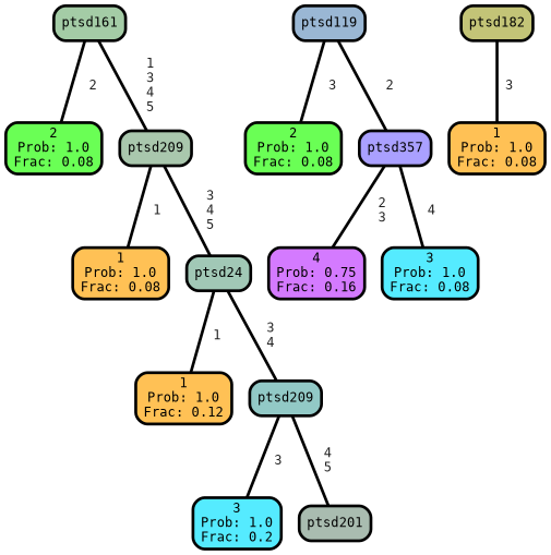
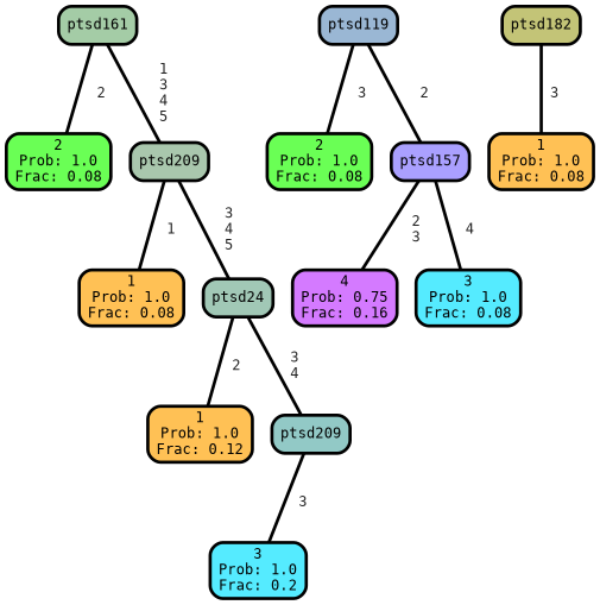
  graph {
    fontname="DejaVu Sans Mono"
    ranksep="0 equally"
    splines=straight
    node [color=black fillcolor="#ffc155" fontcolor=black fontname="DejaVu Sans Mono" penwidth=3 shape=box style="filled, rounded"]
    edge [color=black fontcolor=grey14 fontname="DejaVu Sans Mono" fontweight=bold penwidth=3]
    n1 [fillcolor="#6aff55" label="2\nProb: 1.0\nFrac: 0.08"]
    n2 [fillcolor="#a4cca6" label=ptsd161]
    n3 [fillcolor="#a9c7ad" label=ptsd209]
    n4 [label="1\nProb: 1.0\nFrac: 0.08"]
    n5 [fillcolor="#a1c8b6" label=ptsd24]
    n6 [label="1\nProb: 1.0\nFrac: 0.12"]
    n7 [fillcolor="#92c9c6" label=ptsd209]
    n8 [fillcolor="#55ebff" label="3\nProb: 1.0\nFrac: 0.2"]
-   n9 [fillcolor="#a9bcb0" label=ptsd201]
    n10 [fillcolor="#6aff55" label="2\nProb: 1.0\nFrac: 0.08"]
    n11 [fillcolor="#9ab7d4" label=ptsd119]
-   n12 [fillcolor="#aaa0ff" label=ptsd357]
+   n12 [fillcolor="#aaa0ff" label=ptsd157]
    n13 [fillcolor="#d47aff" label="4\nProb: 0.75\nFrac: 0.16"]
    n14 [fillcolor="#55ebff" label="3\nProb: 1.0\nFrac: 0.08"]
    n15 [fillcolor="#c3c477" label=ptsd182]
    n16 [label="1\nProb: 1.0\nFrac: 0.08"]
    subgraph sub_1 {
      rank=same
    }
    n2 -- n1 [label=" 2"]
    n2 -- n3 [label=" 1\n 3\n 4\n 5"]
    n3 -- n4 [label=" 1"]
    n3 -- n5 [label=" 3\n 4\n 5"]
-   n5 -- n6 [label=" 1"]
+   n5 -- n6 [label=" 2"]
    n5 -- n7 [label=" 3\n 4"]
    n7 -- n8 [label=" 3"]
-   n7 -- n9 [label=" 4\n 5"]
    n11 -- n10 [label=" 3"]
    n11 -- n12 [label=" 2"]
    n12 -- n13 [label=" 2\n 3"]
    n12 -- n14 [label=" 4"]
    n15 -- n16 [label=" 3"]
  }
